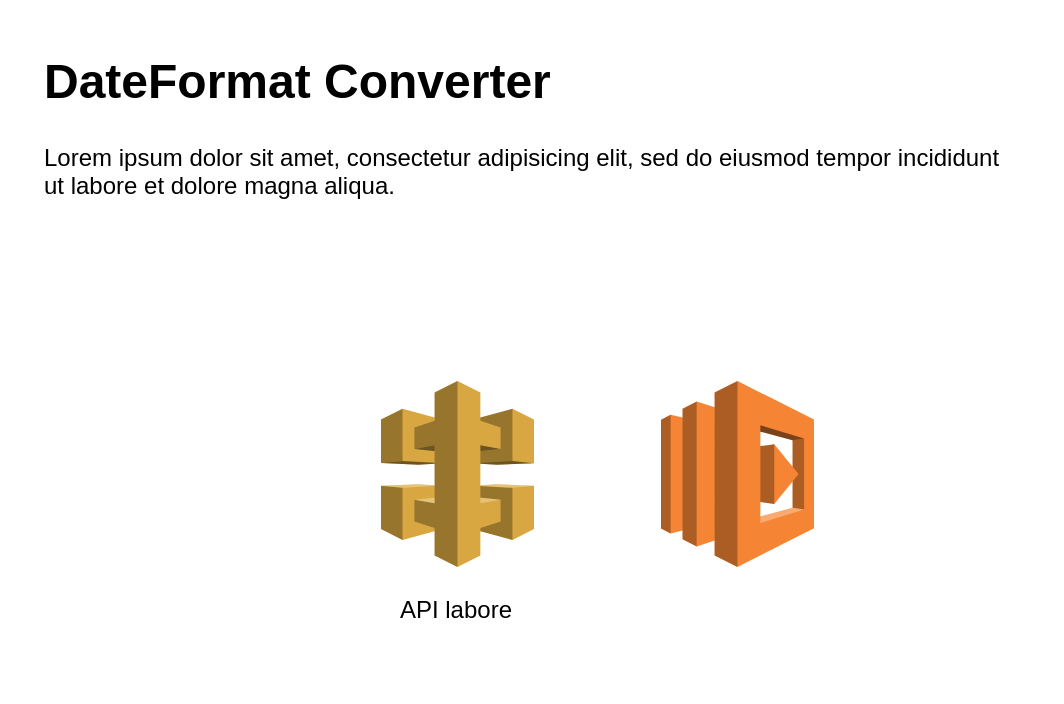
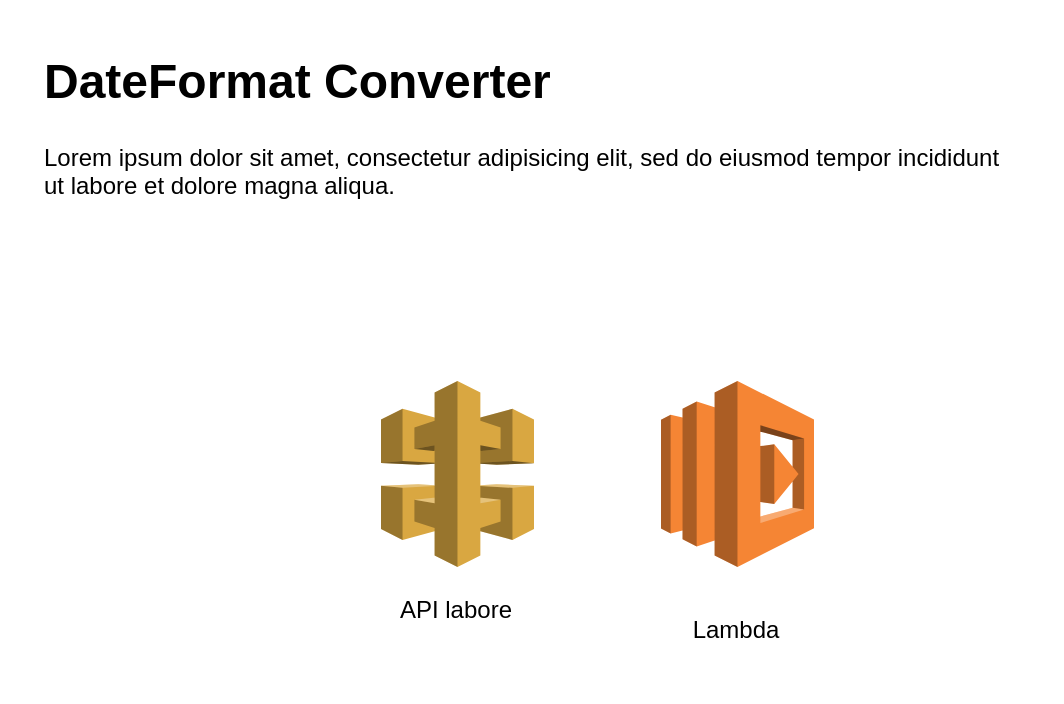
  <mxCell id="0" />
  <mxCell id="1" parent="0" />
  <mxCell id="2" value="&lt;h1 style=&quot;margin-top: 0px;&quot;&gt;DateFormat Converter&lt;/h1&gt;&lt;p&gt;Lorem ipsum dolor sit amet, consectetur adipisicing elit, sed do eiusmod tempor incididunt ut labore et dolore magna aliqua.&lt;/p&gt;" style="text;html=1;whiteSpace=wrap;overflow=hidden;rounded=0;" vertex="1" parent="1"><mxGeometry x="20" y="20" width="490" height="140" as="geometry" /></mxCell>
  <mxCell id="3" value="" style="outlineConnect=0;dashed=0;verticalLabelPosition=bottom;verticalAlign=top;align=center;html=1;shape=mxgraph.aws3.lambda;fillColor=#F58534;gradientColor=none;" vertex="1" parent="1"><mxGeometry x="330" y="190" width="76.5" height="93" as="geometry" /></mxCell>
  <mxCell id="4" value="" style="outlineConnect=0;dashed=0;verticalLabelPosition=bottom;verticalAlign=top;align=center;html=1;shape=mxgraph.aws3.api_gateway;fillColor=#D9A741;gradientColor=none;" vertex="1" parent="1"><mxGeometry x="190" y="190" width="76.5" height="93" as="geometry" /></mxCell>
+ <mxCell id="5" value="Lambda" style="text;html=1;align=center;verticalAlign=middle;whiteSpace=wrap;rounded=0;" vertex="1" parent="1"><mxGeometry x="338.25" y="300" width="60" height="30" as="geometry" /></mxCell>
  <mxCell id="6" value="API labore" style="text;html=1;align=center;verticalAlign=middle;whiteSpace=wrap;rounded=0;" vertex="1" parent="1"><mxGeometry x="198.25" y="290" width="60" height="30" as="geometry" /></mxCell>
